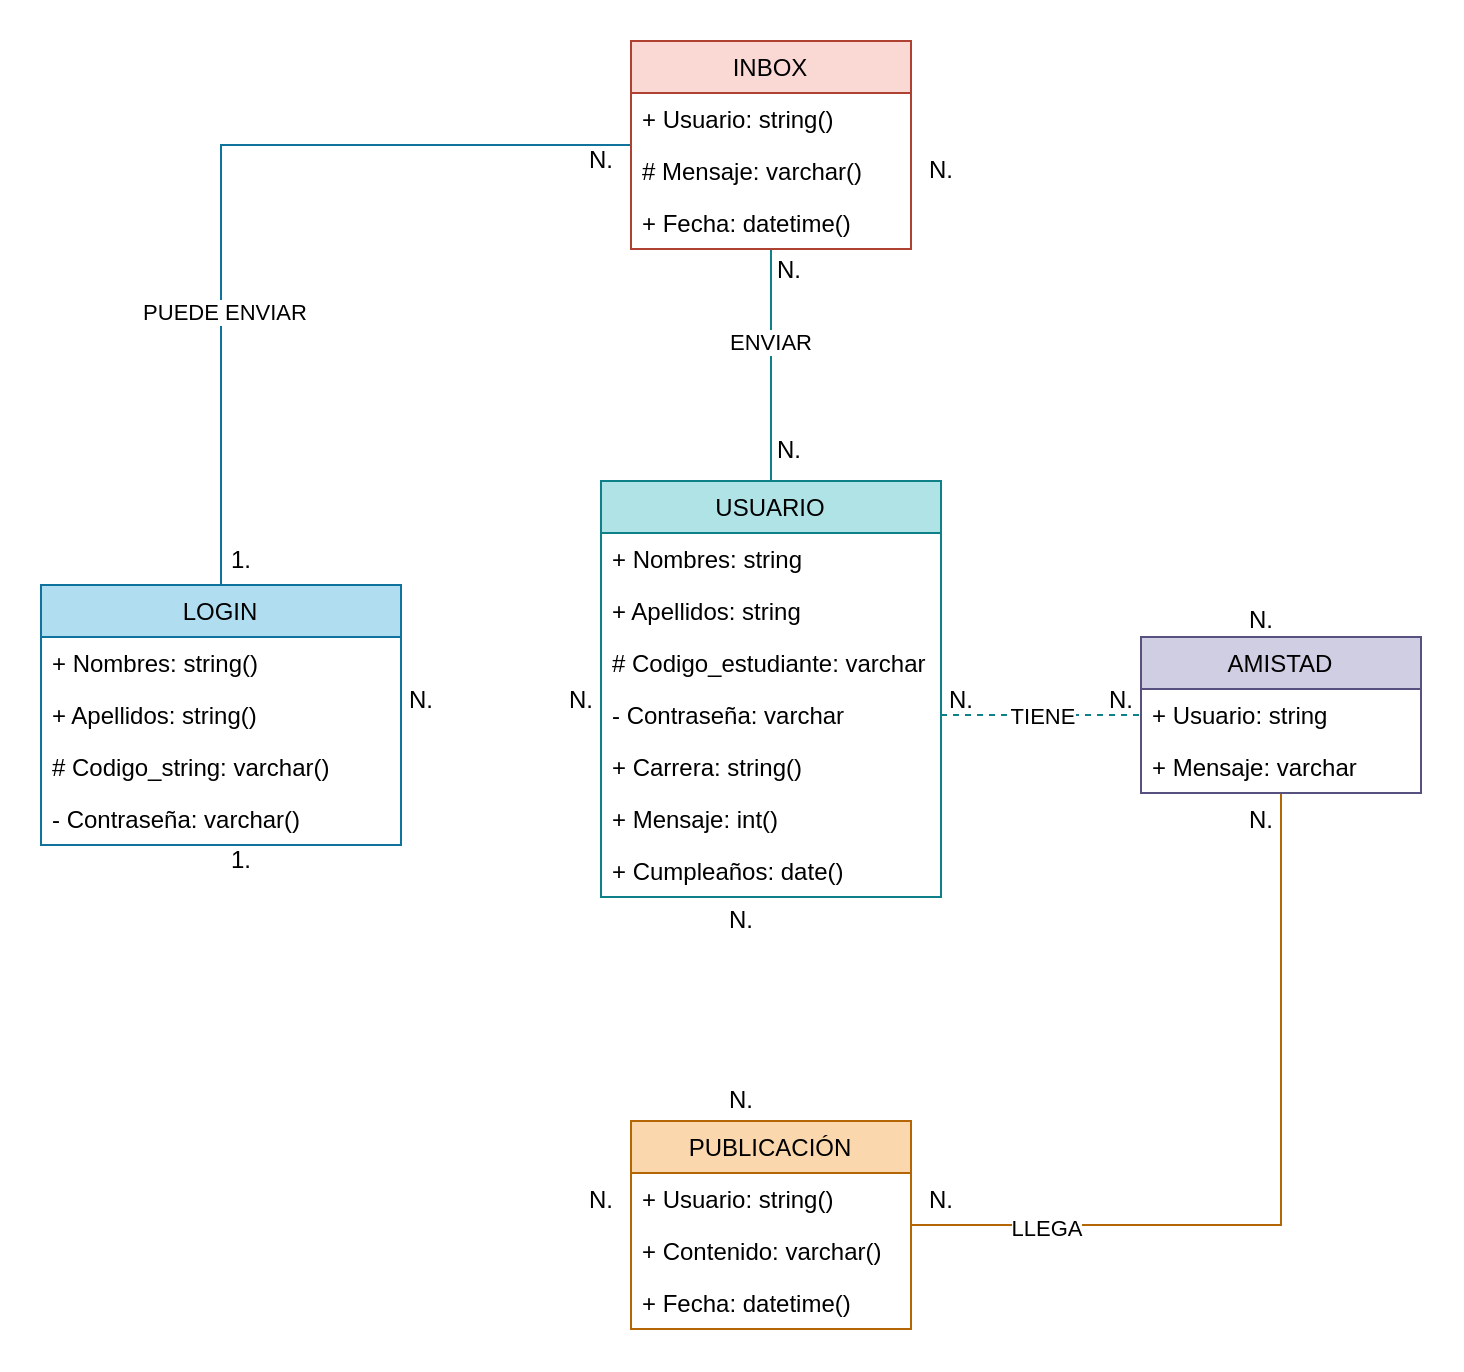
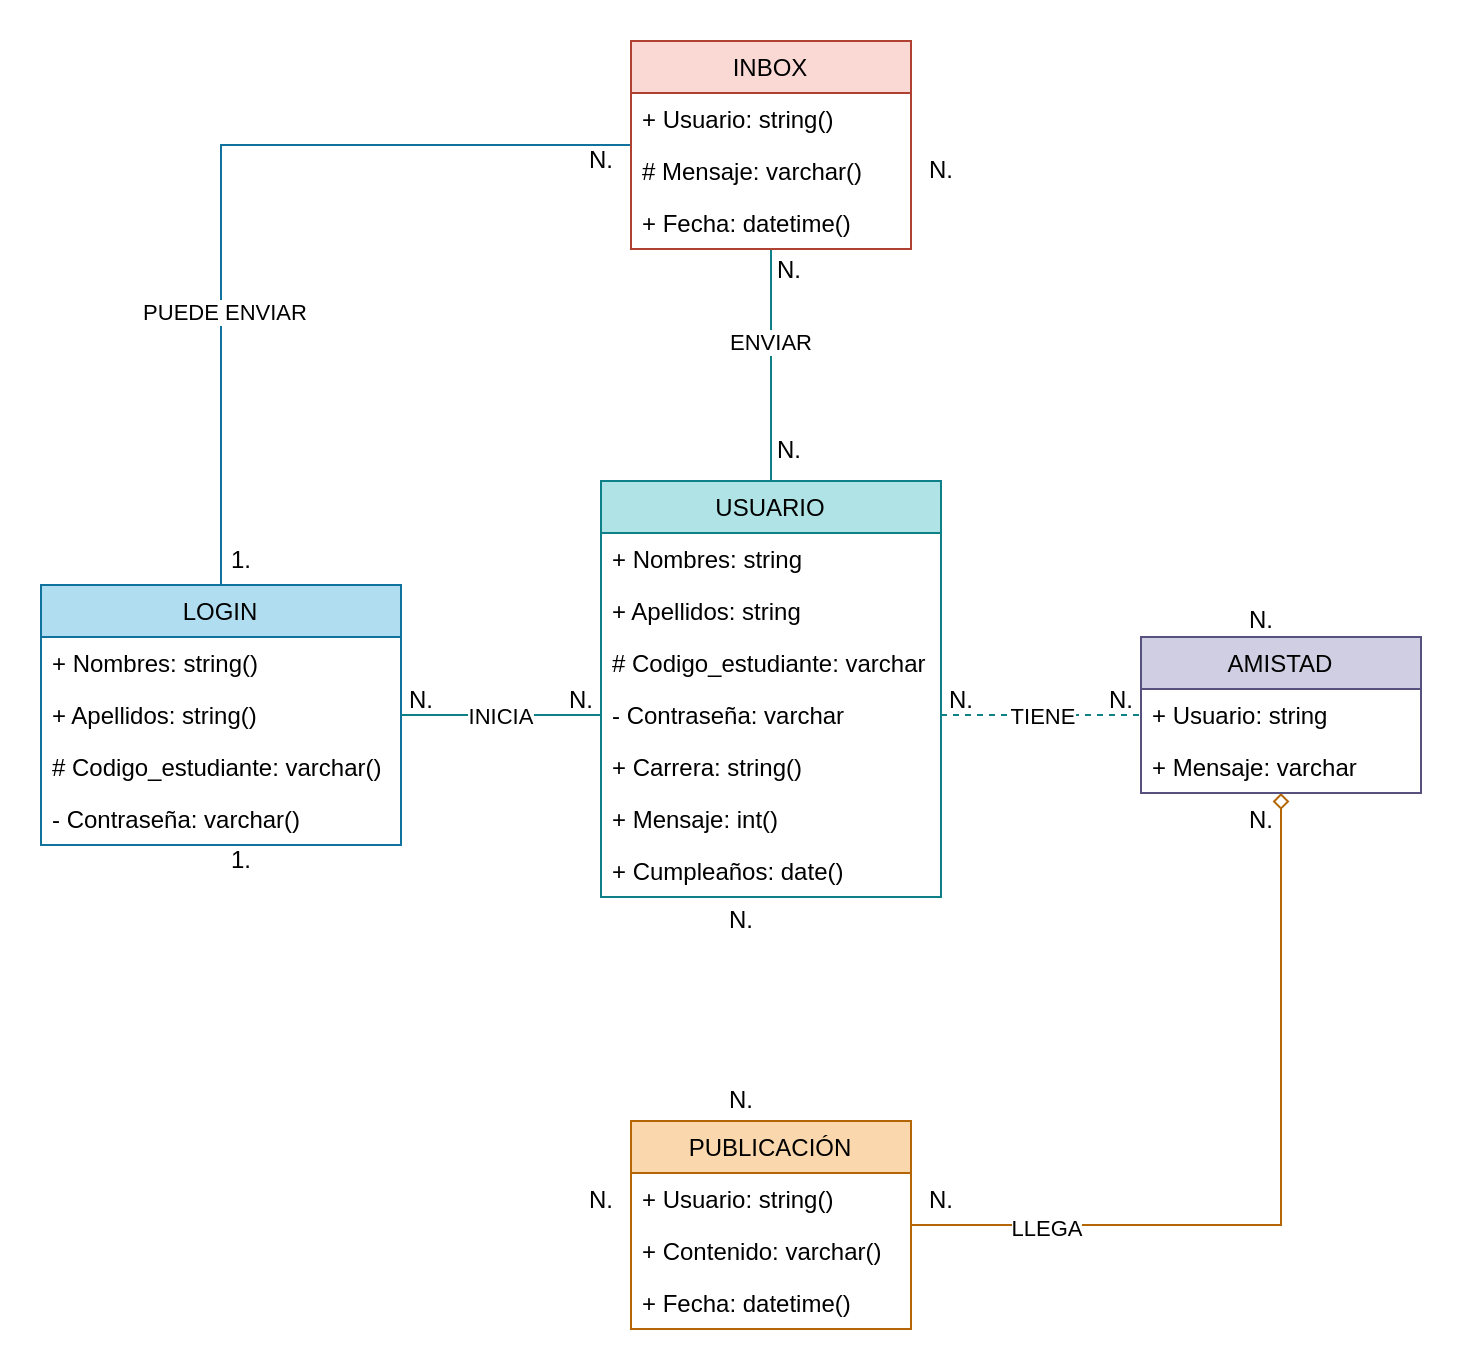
  <mxCell id="0" />
  <mxCell id="1" parent="0" />
  <mxCell id="2" value="LOGIN" style="swimlane;fontStyle=0;childLayout=stackLayout;horizontal=1;startSize=26;fillColor=#b1ddf0;horizontalStack=0;resizeParent=1;resizeParentMax=0;resizeLast=0;collapsible=1;marginBottom=0;strokeColor=#10739e;" vertex="1" parent="1"><mxGeometry x="20" y="292" width="180" height="130" as="geometry"><mxRectangle x="40" y="80" width="70" height="30" as="alternateBounds" /></mxGeometry></mxCell>
  <mxCell id="3" value="+ Nombres: string()" style="text;strokeColor=none;fillColor=none;align=left;verticalAlign=top;spacingLeft=4;spacingRight=4;overflow=hidden;rotatable=0;points=[[0,0.5],[1,0.5]];portConstraint=eastwest;" vertex="1" parent="2"><mxGeometry y="26" width="180" height="26" as="geometry" /></mxCell>
  <mxCell id="4" value="+ Apellidos: string()" style="text;strokeColor=none;fillColor=none;align=left;verticalAlign=top;spacingLeft=4;spacingRight=4;overflow=hidden;rotatable=0;points=[[0,0.5],[1,0.5]];portConstraint=eastwest;" vertex="1" parent="2"><mxGeometry y="52" width="180" height="26" as="geometry" /></mxCell>
- <mxCell id="5" value="# Codigo_string: varchar()" style="text;strokeColor=none;fillColor=none;align=left;verticalAlign=top;spacingLeft=4;spacingRight=4;overflow=hidden;rotatable=0;points=[[0,0.5],[1,0.5]];portConstraint=eastwest;" vertex="1" parent="2"><mxGeometry y="78" width="180" height="26" as="geometry" /></mxCell>
+ <mxCell id="5" value="# Codigo_estudiante: varchar()" style="text;strokeColor=none;fillColor=none;align=left;verticalAlign=top;spacingLeft=4;spacingRight=4;overflow=hidden;rotatable=0;points=[[0,0.5],[1,0.5]];portConstraint=eastwest;" vertex="1" parent="2"><mxGeometry y="78" width="180" height="26" as="geometry" /></mxCell>
  <mxCell id="6" value="- Contraseña: varchar()" style="text;strokeColor=none;fillColor=none;align=left;verticalAlign=top;spacingLeft=4;spacingRight=4;overflow=hidden;rotatable=0;points=[[0,0.5],[1,0.5]];portConstraint=eastwest;" vertex="1" parent="2"><mxGeometry y="104" width="180" height="26" as="geometry" /></mxCell>
- <mxCell id="7" style="edgeStyle=orthogonalEdgeStyle;rounded=0;orthogonalLoop=1;jettySize=auto;html=1;endArrow=none;endFill=0;fillColor=#fad7ac;strokeColor=#b46504;" edge="1" parent="1" source="9" target="13"><mxGeometry relative="1" as="geometry" /></mxCell>
+ <mxCell id="7" style="edgeStyle=orthogonalEdgeStyle;rounded=0;orthogonalLoop=1;jettySize=auto;html=1;endArrow=diamond;endFill=0;fillColor=#fad7ac;strokeColor=#b46504;" edge="1" parent="1" source="9" target="13"><mxGeometry relative="1" as="geometry" /></mxCell>
  <mxCell id="8" value="LLEGA" style="edgeLabel;html=1;align=center;verticalAlign=middle;resizable=0;points=[];" vertex="1" connectable="0" parent="7"><mxGeometry x="-0.664" y="-1" relative="1" as="geometry"><mxPoint as="offset" /></mxGeometry></mxCell>
  <mxCell id="9" value="PUBLICACIÓN" style="swimlane;fontStyle=0;childLayout=stackLayout;horizontal=1;startSize=26;fillColor=#fad7ac;horizontalStack=0;resizeParent=1;resizeParentMax=0;resizeLast=0;collapsible=1;marginBottom=0;strokeColor=#b46504;" vertex="1" parent="1"><mxGeometry x="315" y="560" width="140" height="104" as="geometry"><mxRectangle x="320" y="360" width="90" height="30" as="alternateBounds" /></mxGeometry></mxCell>
  <mxCell id="10" value="+ Usuario: string()" style="text;strokeColor=none;fillColor=none;align=left;verticalAlign=top;spacingLeft=4;spacingRight=4;overflow=hidden;rotatable=0;points=[[0,0.5],[1,0.5]];portConstraint=eastwest;" vertex="1" parent="9"><mxGeometry y="26" width="140" height="26" as="geometry" /></mxCell>
  <mxCell id="11" value="+ Contenido: varchar()" style="text;strokeColor=none;fillColor=none;align=left;verticalAlign=top;spacingLeft=4;spacingRight=4;overflow=hidden;rotatable=0;points=[[0,0.5],[1,0.5]];portConstraint=eastwest;" vertex="1" parent="9"><mxGeometry y="52" width="140" height="26" as="geometry" /></mxCell>
  <mxCell id="12" value="+ Fecha: datetime()" style="text;strokeColor=none;fillColor=none;align=left;verticalAlign=top;spacingLeft=4;spacingRight=4;overflow=hidden;rotatable=0;points=[[0,0.5],[1,0.5]];portConstraint=eastwest;" vertex="1" parent="9"><mxGeometry y="78" width="140" height="26" as="geometry" /></mxCell>
  <mxCell id="13" value="AMISTAD" style="swimlane;fontStyle=0;childLayout=stackLayout;horizontal=1;startSize=26;fillColor=#d0cee2;horizontalStack=0;resizeParent=1;resizeParentMax=0;resizeLast=0;collapsible=1;marginBottom=0;strokeColor=#56517e;" vertex="1" parent="1"><mxGeometry x="570" y="318" width="140" height="78" as="geometry"><mxRectangle x="600" y="280" width="80" height="30" as="alternateBounds" /></mxGeometry></mxCell>
  <mxCell id="14" value="+ Usuario: string" style="text;strokeColor=none;fillColor=none;align=left;verticalAlign=top;spacingLeft=4;spacingRight=4;overflow=hidden;rotatable=0;points=[[0,0.5],[1,0.5]];portConstraint=eastwest;" vertex="1" parent="13"><mxGeometry y="26" width="140" height="26" as="geometry" /></mxCell>
  <mxCell id="15" value="+ Mensaje: varchar" style="text;strokeColor=none;fillColor=none;align=left;verticalAlign=top;spacingLeft=4;spacingRight=4;overflow=hidden;rotatable=0;points=[[0,0.5],[1,0.5]];portConstraint=eastwest;" vertex="1" parent="13"><mxGeometry y="52" width="140" height="26" as="geometry" /></mxCell>
  <mxCell id="16" style="edgeStyle=orthogonalEdgeStyle;rounded=0;orthogonalLoop=1;jettySize=auto;html=1;fontColor=#000000;endArrow=none;endFill=0;fillColor=#b0e3e6;strokeColor=#0e8088;" edge="1" parent="1" source="18" target="42"><mxGeometry relative="1" as="geometry" /></mxCell>
  <mxCell id="17" value="ENVIAR" style="edgeLabel;html=1;align=center;verticalAlign=middle;resizable=0;points=[];fontColor=#000000;" vertex="1" connectable="0" parent="16"><mxGeometry x="0.2" y="1" relative="1" as="geometry"><mxPoint as="offset" /></mxGeometry></mxCell>
  <mxCell id="18" value="USUARIO" style="swimlane;fontStyle=0;childLayout=stackLayout;horizontal=1;startSize=26;fillColor=#b0e3e6;horizontalStack=0;resizeParent=1;resizeParentMax=0;resizeLast=0;collapsible=1;marginBottom=0;strokeColor=#0e8088;" vertex="1" parent="1"><mxGeometry x="300" y="240" width="170" height="208" as="geometry"><mxRectangle x="320" y="80" width="80" height="30" as="alternateBounds" /></mxGeometry></mxCell>
  <mxCell id="19" value="+ Nombres: string" style="text;strokeColor=none;fillColor=none;align=left;verticalAlign=top;spacingLeft=4;spacingRight=4;overflow=hidden;rotatable=0;points=[[0,0.5],[1,0.5]];portConstraint=eastwest;" vertex="1" parent="18"><mxGeometry y="26" width="170" height="26" as="geometry" /></mxCell>
  <mxCell id="20" value="+ Apellidos: string" style="text;strokeColor=none;fillColor=none;align=left;verticalAlign=top;spacingLeft=4;spacingRight=4;overflow=hidden;rotatable=0;points=[[0,0.5],[1,0.5]];portConstraint=eastwest;" vertex="1" parent="18"><mxGeometry y="52" width="170" height="26" as="geometry" /></mxCell>
  <mxCell id="21" value="# Codigo_estudiante: varchar" style="text;strokeColor=none;fillColor=none;align=left;verticalAlign=top;spacingLeft=4;spacingRight=4;overflow=hidden;rotatable=0;points=[[0,0.5],[1,0.5]];portConstraint=eastwest;" vertex="1" parent="18"><mxGeometry y="78" width="170" height="26" as="geometry" /></mxCell>
  <mxCell id="22" value="- Contraseña: varchar" style="text;strokeColor=none;fillColor=none;align=left;verticalAlign=top;spacingLeft=4;spacingRight=4;overflow=hidden;rotatable=0;points=[[0,0.5],[1,0.5]];portConstraint=eastwest;" vertex="1" parent="18"><mxGeometry y="104" width="170" height="26" as="geometry" /></mxCell>
  <mxCell id="23" value="+ Carrera: string()" style="text;strokeColor=none;fillColor=none;align=left;verticalAlign=top;spacingLeft=4;spacingRight=4;overflow=hidden;rotatable=0;points=[[0,0.5],[1,0.5]];portConstraint=eastwest;" vertex="1" parent="18"><mxGeometry y="130" width="170" height="26" as="geometry" /></mxCell>
  <mxCell id="24" value="+ Mensaje: int()" style="text;strokeColor=none;fillColor=none;align=left;verticalAlign=top;spacingLeft=4;spacingRight=4;overflow=hidden;rotatable=0;points=[[0,0.5],[1,0.5]];portConstraint=eastwest;" vertex="1" parent="18"><mxGeometry y="156" width="170" height="26" as="geometry" /></mxCell>
  <mxCell id="25" value="+ Cumpleaños: date()" style="text;strokeColor=none;fillColor=none;align=left;verticalAlign=top;spacingLeft=4;spacingRight=4;overflow=hidden;rotatable=0;points=[[0,0.5],[1,0.5]];portConstraint=eastwest;" vertex="1" parent="18"><mxGeometry y="182" width="170" height="26" as="geometry" /></mxCell>
+ <mxCell id="26" style="edgeStyle=orthogonalEdgeStyle;rounded=0;orthogonalLoop=1;jettySize=auto;html=1;exitX=0;exitY=0.5;exitDx=0;exitDy=0;endArrow=none;endFill=0;fillColor=#b0e3e6;strokeColor=#0e8088;" edge="1" parent="1" source="22" target="2"><mxGeometry relative="1" as="geometry" /></mxCell>
+ <mxCell id="27" value="INICIA" style="edgeLabel;html=1;align=center;verticalAlign=middle;resizable=0;points=[];" vertex="1" connectable="0" parent="26"><mxGeometry x="0.275" relative="1" as="geometry"><mxPoint x="13" as="offset" /></mxGeometry></mxCell>
  <mxCell id="28" style="edgeStyle=orthogonalEdgeStyle;rounded=0;orthogonalLoop=1;jettySize=auto;html=1;exitX=1;exitY=0.5;exitDx=0;exitDy=0;endArrow=none;endFill=0;fillColor=#b0e3e6;strokeColor=#0e8088;dashed=1;" edge="1" parent="1" source="22" target="13"><mxGeometry relative="1" as="geometry" /></mxCell>
  <mxCell id="29" value="TIENE" style="edgeLabel;html=1;align=center;verticalAlign=middle;resizable=0;points=[];" vertex="1" connectable="0" parent="28"><mxGeometry x="-0.185" y="-2" relative="1" as="geometry"><mxPoint x="9" y="-2" as="offset" /></mxGeometry></mxCell>
  <mxCell id="30" value="N." style="text;html=1;align=center;verticalAlign=middle;resizable=0;points=[];autosize=1;strokeColor=none;fillColor=none;" vertex="1" parent="1"><mxGeometry x="270" y="335" width="40" height="30" as="geometry" /></mxCell>
  <mxCell id="31" value="N." style="text;html=1;align=center;verticalAlign=middle;resizable=0;points=[];autosize=1;strokeColor=none;fillColor=none;" vertex="1" parent="1"><mxGeometry x="190" y="335" width="40" height="30" as="geometry" /></mxCell>
  <mxCell id="32" value="N." style="text;html=1;align=center;verticalAlign=middle;resizable=0;points=[];autosize=1;strokeColor=none;fillColor=none;" vertex="1" parent="1"><mxGeometry x="350" y="445" width="40" height="30" as="geometry" /></mxCell>
  <mxCell id="33" value="N." style="text;html=1;align=center;verticalAlign=middle;resizable=0;points=[];autosize=1;strokeColor=none;fillColor=none;" vertex="1" parent="1"><mxGeometry x="350" y="535" width="40" height="30" as="geometry" /></mxCell>
  <mxCell id="34" value="N." style="text;html=1;align=center;verticalAlign=middle;resizable=0;points=[];autosize=1;strokeColor=none;fillColor=none;" vertex="1" parent="1"><mxGeometry x="460" y="335" width="40" height="30" as="geometry" /></mxCell>
  <mxCell id="35" value="N." style="text;html=1;align=center;verticalAlign=middle;resizable=0;points=[];autosize=1;strokeColor=none;fillColor=none;" vertex="1" parent="1"><mxGeometry x="540" y="335" width="40" height="30" as="geometry" /></mxCell>
  <mxCell id="36" value="N." style="text;html=1;align=center;verticalAlign=middle;resizable=0;points=[];autosize=1;strokeColor=none;fillColor=none;" vertex="1" parent="1"><mxGeometry x="610" y="395" width="40" height="30" as="geometry" /></mxCell>
  <mxCell id="37" value="N." style="text;html=1;align=center;verticalAlign=middle;resizable=0;points=[];autosize=1;strokeColor=none;fillColor=none;" vertex="1" parent="1"><mxGeometry x="450" y="585" width="40" height="30" as="geometry" /></mxCell>
  <mxCell id="38" value="1." style="text;html=1;align=center;verticalAlign=middle;resizable=0;points=[];autosize=1;strokeColor=none;fillColor=none;" vertex="1" parent="1"><mxGeometry x="105" y="415" width="30" height="30" as="geometry" /></mxCell>
  <mxCell id="39" value="N." style="text;html=1;align=center;verticalAlign=middle;resizable=0;points=[];autosize=1;strokeColor=none;fillColor=none;" vertex="1" parent="1"><mxGeometry x="280" y="585" width="40" height="30" as="geometry" /></mxCell>
  <mxCell id="40" style="edgeStyle=orthogonalEdgeStyle;rounded=0;orthogonalLoop=1;jettySize=auto;html=1;fontColor=#000000;endArrow=none;endFill=0;fillColor=#b1ddf0;strokeColor=#10739e;" edge="1" parent="1" source="42" target="2"><mxGeometry relative="1" as="geometry" /></mxCell>
  <mxCell id="41" value="PUEDE ENVIAR" style="edgeLabel;html=1;align=center;verticalAlign=middle;resizable=0;points=[];fontColor=#000000;" vertex="1" connectable="0" parent="40"><mxGeometry x="0.356" y="1" relative="1" as="geometry"><mxPoint as="offset" /></mxGeometry></mxCell>
  <mxCell id="42" value="INBOX" style="swimlane;fontStyle=0;childLayout=stackLayout;horizontal=1;startSize=26;fillColor=#fad9d5;horizontalStack=0;resizeParent=1;resizeParentMax=0;resizeLast=0;collapsible=1;marginBottom=0;strokeColor=#ae4132;" vertex="1" parent="1"><mxGeometry x="315" y="20" width="140" height="104" as="geometry" /></mxCell>
  <mxCell id="43" value="+ Usuario: string()" style="text;strokeColor=none;fillColor=none;align=left;verticalAlign=top;spacingLeft=4;spacingRight=4;overflow=hidden;rotatable=0;points=[[0,0.5],[1,0.5]];portConstraint=eastwest;fontColor=#000000;" vertex="1" parent="42"><mxGeometry y="26" width="140" height="26" as="geometry" /></mxCell>
  <mxCell id="44" value="# Mensaje: varchar()" style="text;strokeColor=none;fillColor=none;align=left;verticalAlign=top;spacingLeft=4;spacingRight=4;overflow=hidden;rotatable=0;points=[[0,0.5],[1,0.5]];portConstraint=eastwest;fontColor=#000000;" vertex="1" parent="42"><mxGeometry y="52" width="140" height="26" as="geometry" /></mxCell>
  <mxCell id="45" value="+ Fecha: datetime()" style="text;strokeColor=none;fillColor=none;align=left;verticalAlign=top;spacingLeft=4;spacingRight=4;overflow=hidden;rotatable=0;points=[[0,0.5],[1,0.5]];portConstraint=eastwest;fontColor=#000000;" vertex="1" parent="42"><mxGeometry y="78" width="140" height="26" as="geometry" /></mxCell>
  <mxCell id="46" value="N." style="text;html=1;align=center;verticalAlign=middle;resizable=0;points=[];autosize=1;strokeColor=none;fillColor=none;fontColor=#000000;" vertex="1" parent="1"><mxGeometry x="610" y="295" width="40" height="30" as="geometry" /></mxCell>
  <mxCell id="47" value="N." style="text;html=1;align=center;verticalAlign=middle;resizable=0;points=[];autosize=1;strokeColor=none;fillColor=none;fontColor=#000000;" vertex="1" parent="1"><mxGeometry x="450" y="70" width="40" height="30" as="geometry" /></mxCell>
  <mxCell id="48" value="1." style="text;html=1;align=center;verticalAlign=middle;resizable=0;points=[];autosize=1;strokeColor=none;fillColor=none;fontColor=#000000;" vertex="1" parent="1"><mxGeometry x="105" y="265" width="30" height="30" as="geometry" /></mxCell>
  <mxCell id="49" value="N." style="text;html=1;align=center;verticalAlign=middle;resizable=0;points=[];autosize=1;strokeColor=none;fillColor=none;fontColor=#000000;" vertex="1" parent="1"><mxGeometry x="280" y="65" width="40" height="30" as="geometry" /></mxCell>
  <mxCell id="50" value="N." style="text;html=1;align=center;verticalAlign=middle;resizable=0;points=[];autosize=1;strokeColor=none;fillColor=none;fontColor=#000000;" vertex="1" parent="1"><mxGeometry x="374" y="210" width="40" height="30" as="geometry" /></mxCell>
  <mxCell id="51" value="N." style="text;html=1;align=center;verticalAlign=middle;resizable=0;points=[];autosize=1;strokeColor=none;fillColor=none;fontColor=#000000;" vertex="1" parent="1"><mxGeometry x="374" y="120" width="40" height="30" as="geometry" /></mxCell>
